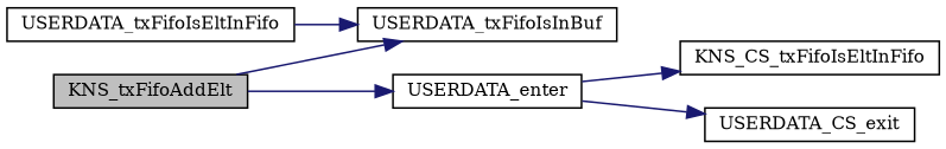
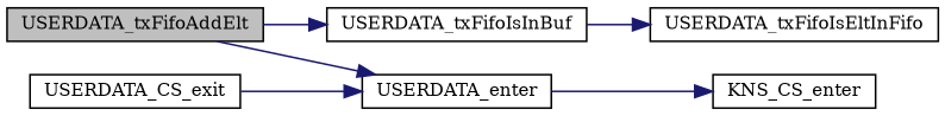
  digraph {
    fontname="DejaVu Serif"
    rankdir=LR
    node [color=black fillcolor=white fontname="DejaVu Serif" fontsize=10 shape=record style=filled]
    edge [color=midnightblue fontname="DejaVu Serif" fontsize=10 labelfontname=Helvetica labelfontsize=10 style=solid]
-   n1 [fillcolor=grey75 fontcolor=black height=0.2 label=KNS_txFifoAddElt width=0.4]
+   n1 [fillcolor=grey75 fontcolor=black height=0.2 label=USERDATA_txFifoAddElt width=0.4]
    n2 [height=0.2 label=USERDATA_txFifoIsInBuf width=0.4]
    n3 [height=0.2 label=USERDATA_enter width=0.4]
    n4 [height=0.2 label=USERDATA_txFifoIsEltInFifo width=0.4]
-   n5 [height=0.2 label=KNS_CS_txFifoIsEltInFifo width=0.4]
+   n5 [height=0.2 label=KNS_CS_enter width=0.4]
    n6 [height=0.2 label=USERDATA_CS_exit width=0.4]
    n1 -> n2
    n1 -> n3
    n3 -> n5
-   n3 -> n6
-   n4 -> n2
+   n6 -> n3
+   n2 -> n4
  }
